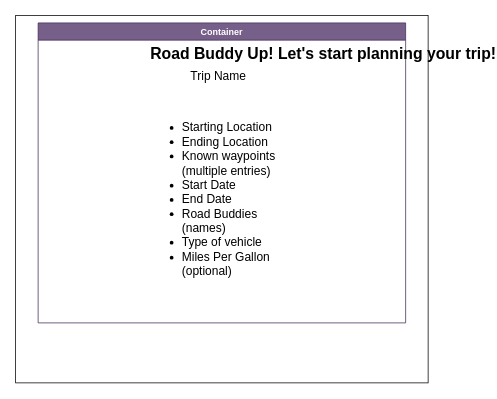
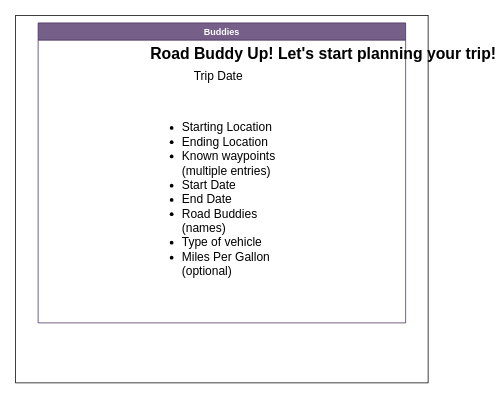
  <mxCell id="0" />
  <mxCell id="1" parent="0" />
  <mxCell id="2" value="" style="rounded=0;whiteSpace=wrap;html=1;" vertex="1" parent="1"><mxGeometry width="550" height="490" as="geometry" x="20" y="20" /></mxCell>
- <mxCell id="3" value="Container" style="swimlane;fillColor=#76608a;fontColor=#ffffff;strokeColor=#432D57;" vertex="1" parent="1"><mxGeometry x="50" y="30" width="490" height="400" as="geometry" /></mxCell>
- <mxCell id="4" value="Trip Name" style="text;html=1;resizable=0;autosize=1;align=center;verticalAlign=middle;points=[];fillColor=none;strokeColor=none;rounded=0;fontSize=16;" vertex="1" parent="3"><mxGeometry x="195" y="60" width="90" height="20" as="geometry" /></mxCell>
+ <mxCell id="3" value="Buddies" style="swimlane;fillColor=#76608a;fontColor=#ffffff;strokeColor=#432D57;" vertex="1" parent="1"><mxGeometry x="50" y="30" width="490" height="400" as="geometry" /></mxCell>
+ <mxCell id="4" value="Trip Date" style="text;html=1;resizable=0;autosize=1;align=center;verticalAlign=middle;points=[];fillColor=none;strokeColor=none;rounded=0;fontSize=16;" vertex="1" parent="3"><mxGeometry x="195" y="60" width="90" height="20" as="geometry" /></mxCell>
  <mxCell id="5" value="&lt;ul&gt;&lt;li&gt;Starting Location&lt;/li&gt;&lt;li&gt;Ending Location&lt;/li&gt;&lt;li&gt;Known waypoints (multiple entries)&lt;/li&gt;&lt;li&gt;Start Date&lt;/li&gt;&lt;li&gt;End Date&lt;/li&gt;&lt;li&gt;Road Buddies (names)&lt;/li&gt;&lt;li&gt;Type of vehicle&lt;/li&gt;&lt;li&gt;Miles Per Gallon (optional)&lt;/li&gt;&lt;/ul&gt;" style="text;strokeColor=none;fillColor=none;html=1;whiteSpace=wrap;verticalAlign=middle;overflow=hidden;fontSize=16;" vertex="1" parent="3"><mxGeometry x="150" y="80" width="190" height="310" as="geometry" /></mxCell>
  <mxCell id="6" value="Road Buddy Up! Let's start planning your trip!" style="text;strokeColor=none;fillColor=none;html=1;fontSize=21;fontStyle=1;verticalAlign=middle;align=center;" vertex="1" parent="3"><mxGeometry x="330" y="20" width="100" height="40" as="geometry" /></mxCell>
